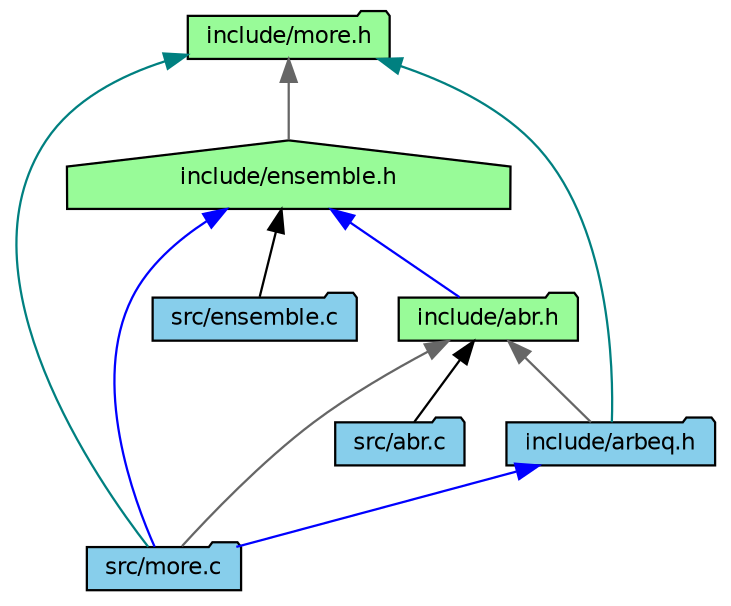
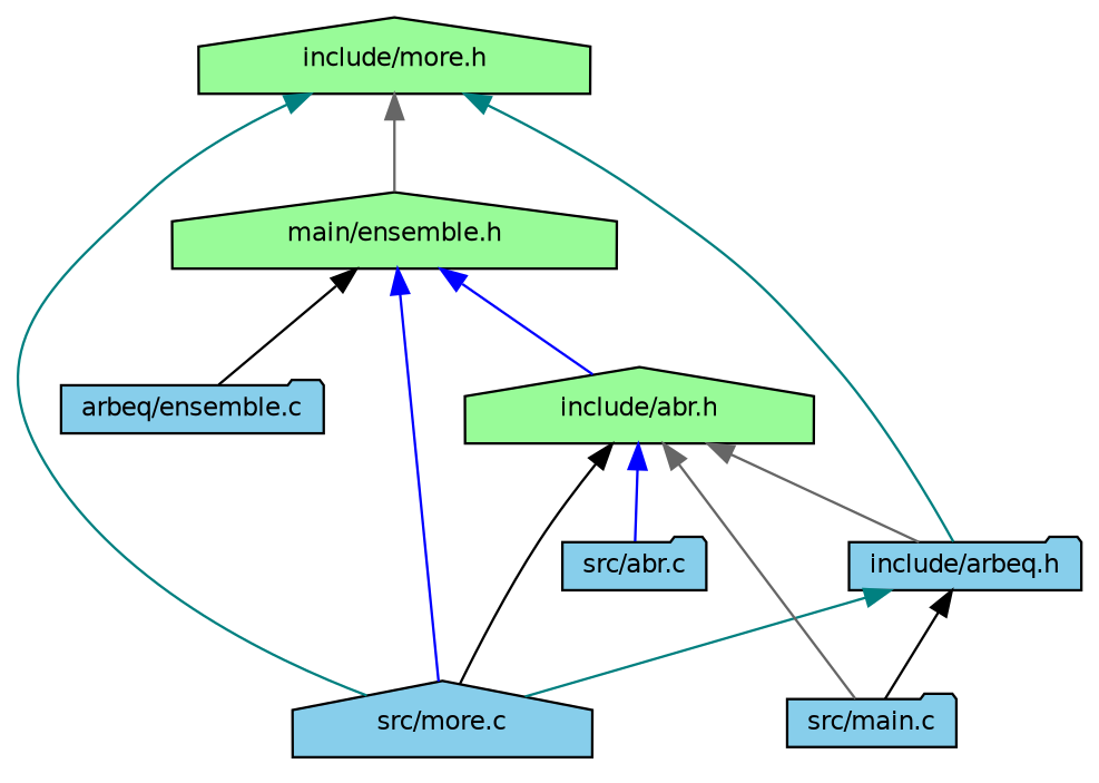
  digraph {
    node [color=black fillcolor=skyblue fontname=Helvetica fontsize=10 shape=folder style=filled]
    edge [color=gray40 dir=back fontname=Helvetica fontsize=10 labelfontname=Helvetica labelfontsize=10 style=solid]
-   n1 [fillcolor=palegreen height=0.2 label="include/more.h" width=0.4]
-   n2 [height=0.2 label="src/more.c" width=0.4]
-   n3 [fillcolor=palegreen height=0.2 label="include/ensemble.h" shape=house width=0.4]
+   n1 [fillcolor=palegreen height=0.2 label="include/more.h" shape=house width=0.4]
+   n2 [height=0.2 label="src/more.c" shape=house width=0.4]
+   n3 [fillcolor=palegreen height=0.2 label="main/ensemble.h" shape=house width=0.4]
    n4 [height=0.2 label="include/arbeq.h" width=0.4]
-   n5 [height=0.2 label="src/ensemble.c" width=0.4]
-   n6 [fillcolor=palegreen height=0.2 label="include/abr.h" width=0.4]
+   n5 [height=0.2 label="arbeq/ensemble.c" width=0.4]
+   n6 [fillcolor=palegreen height=0.2 label="include/abr.h" shape=house width=0.4]
+   n7 [height=0.2 label="src/main.c" width=0.4]
    n8 [height=0.2 label="src/abr.c" width=0.4]
    n1 -> n2 [color=teal]
    n1 -> n3
    n1 -> n4 [color=teal]
    n3 -> n2 [color=blue]
    n3 -> n5 [color=black]
    n3 -> n6 [color=blue]
-   n4 -> n2 [color=blue]
-   n6 -> n2
+   n4 -> n2 [color=teal]
+   n4 -> n7 [color=black]
+   n6 -> n2 [color=black]
    n6 -> n4
-   n6 -> n8 [color=black]
+   n6 -> n7
+   n6 -> n8 [color=blue]
  }
